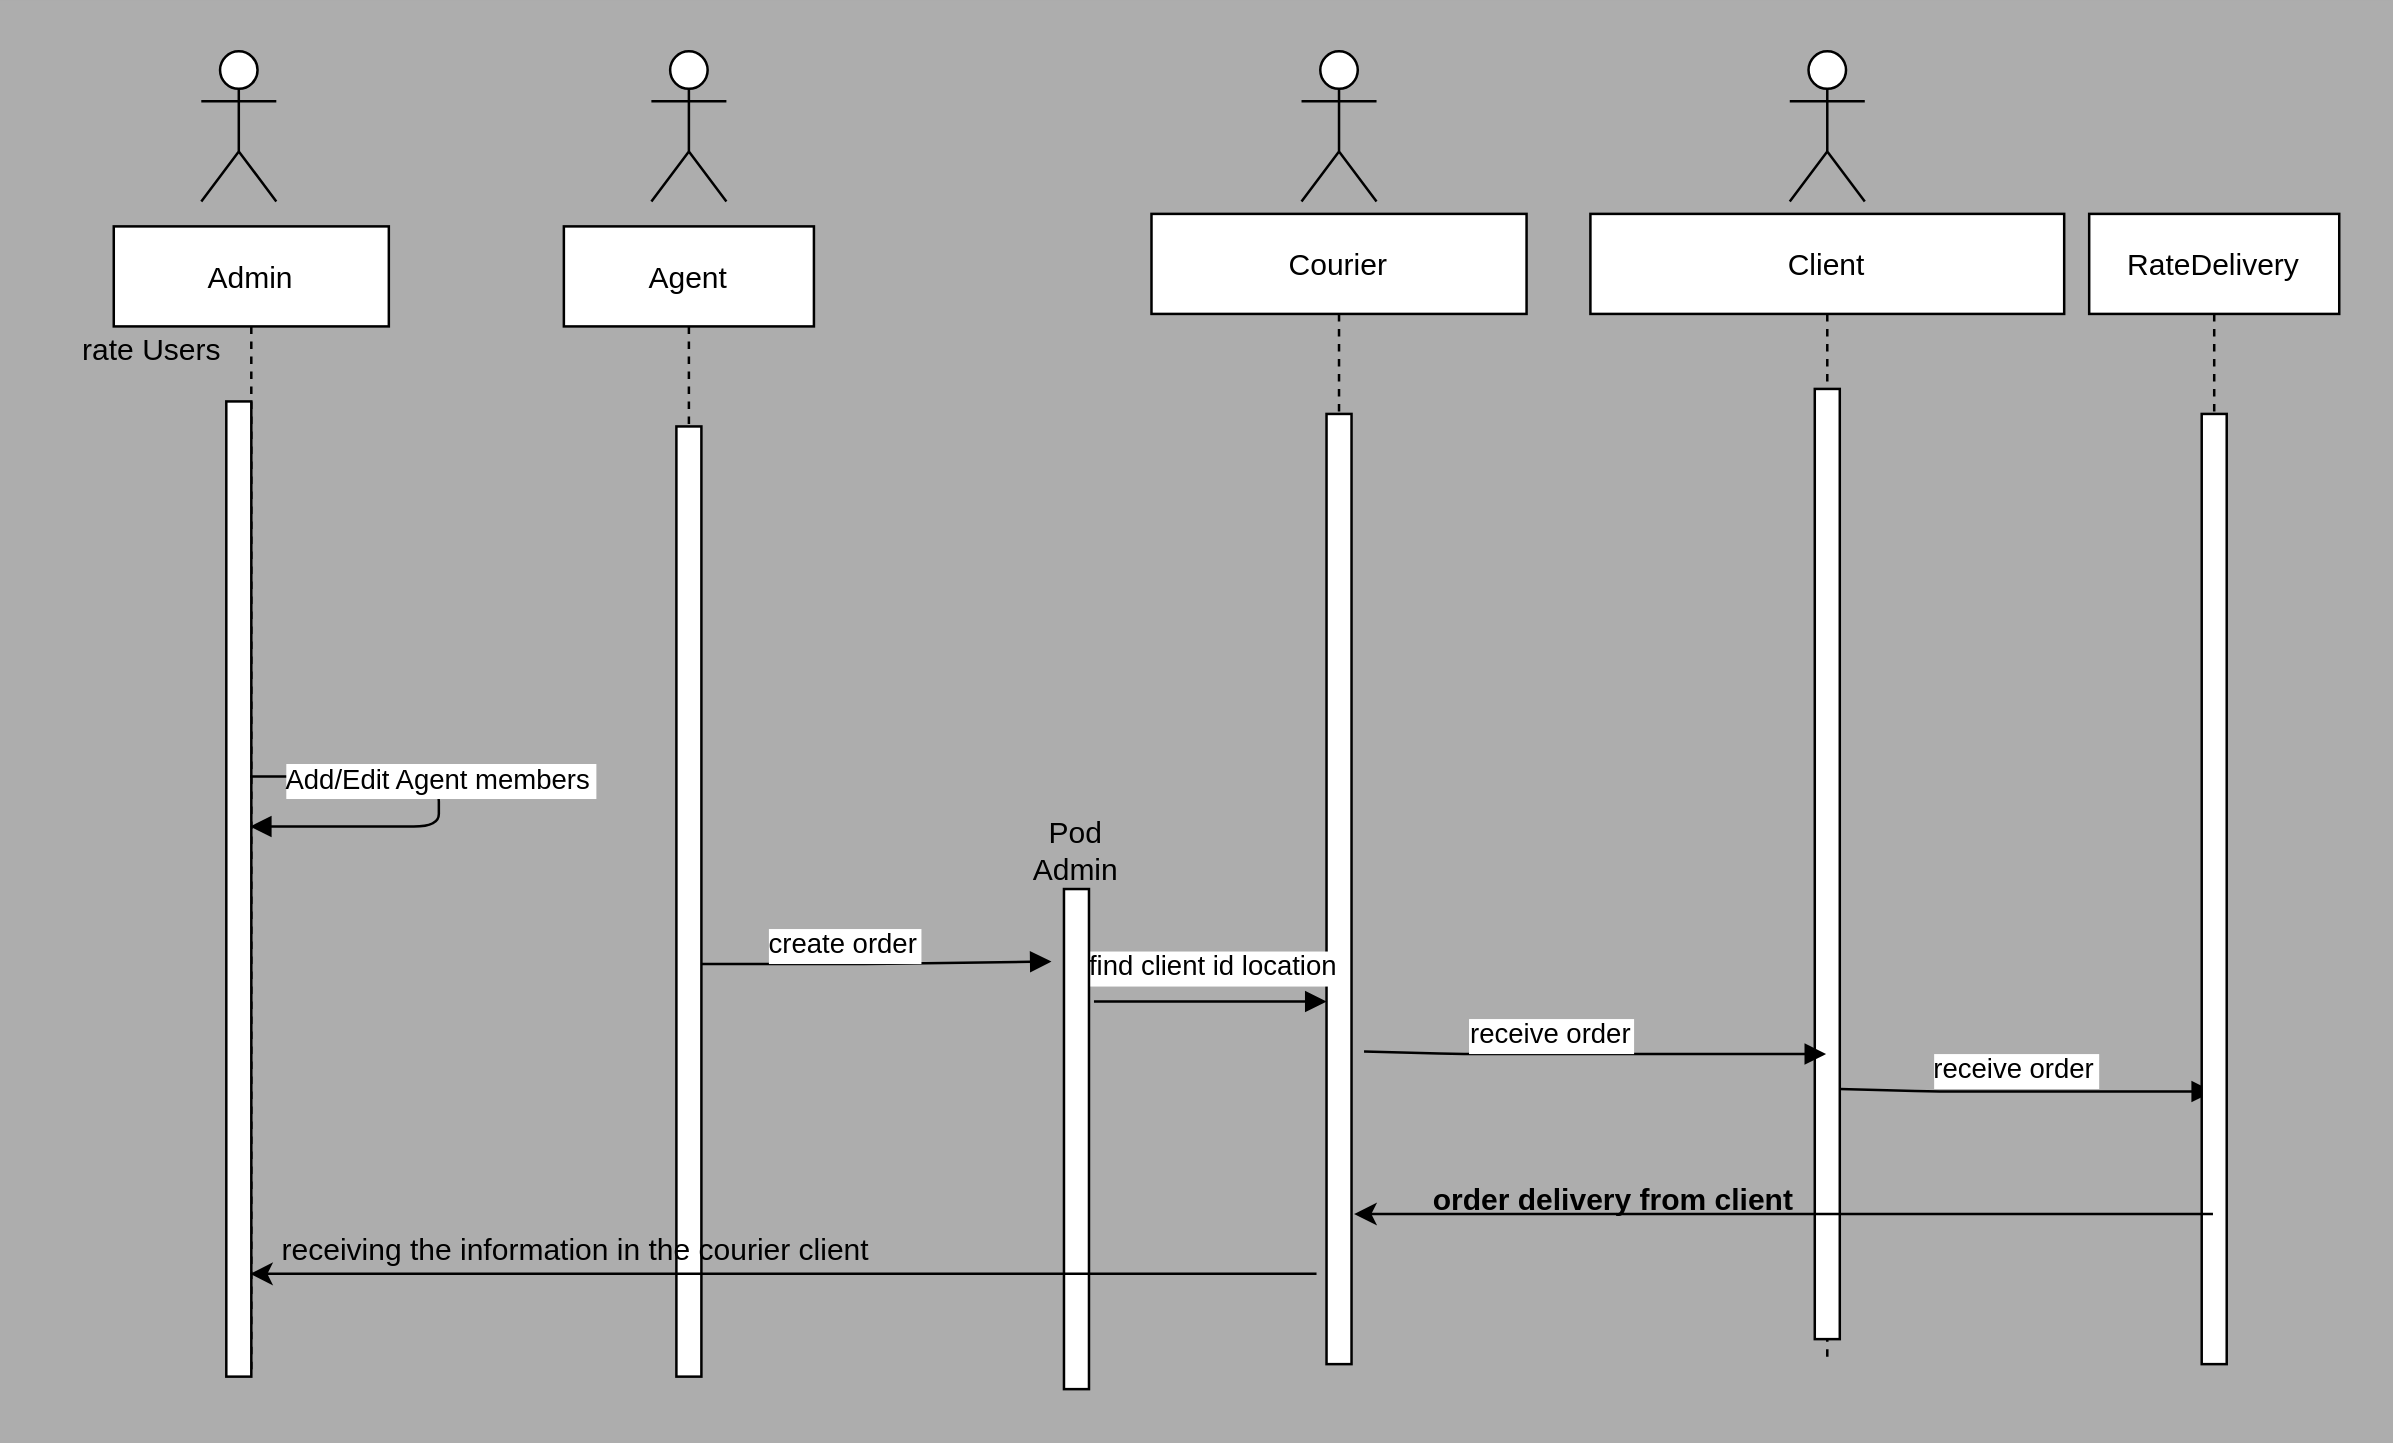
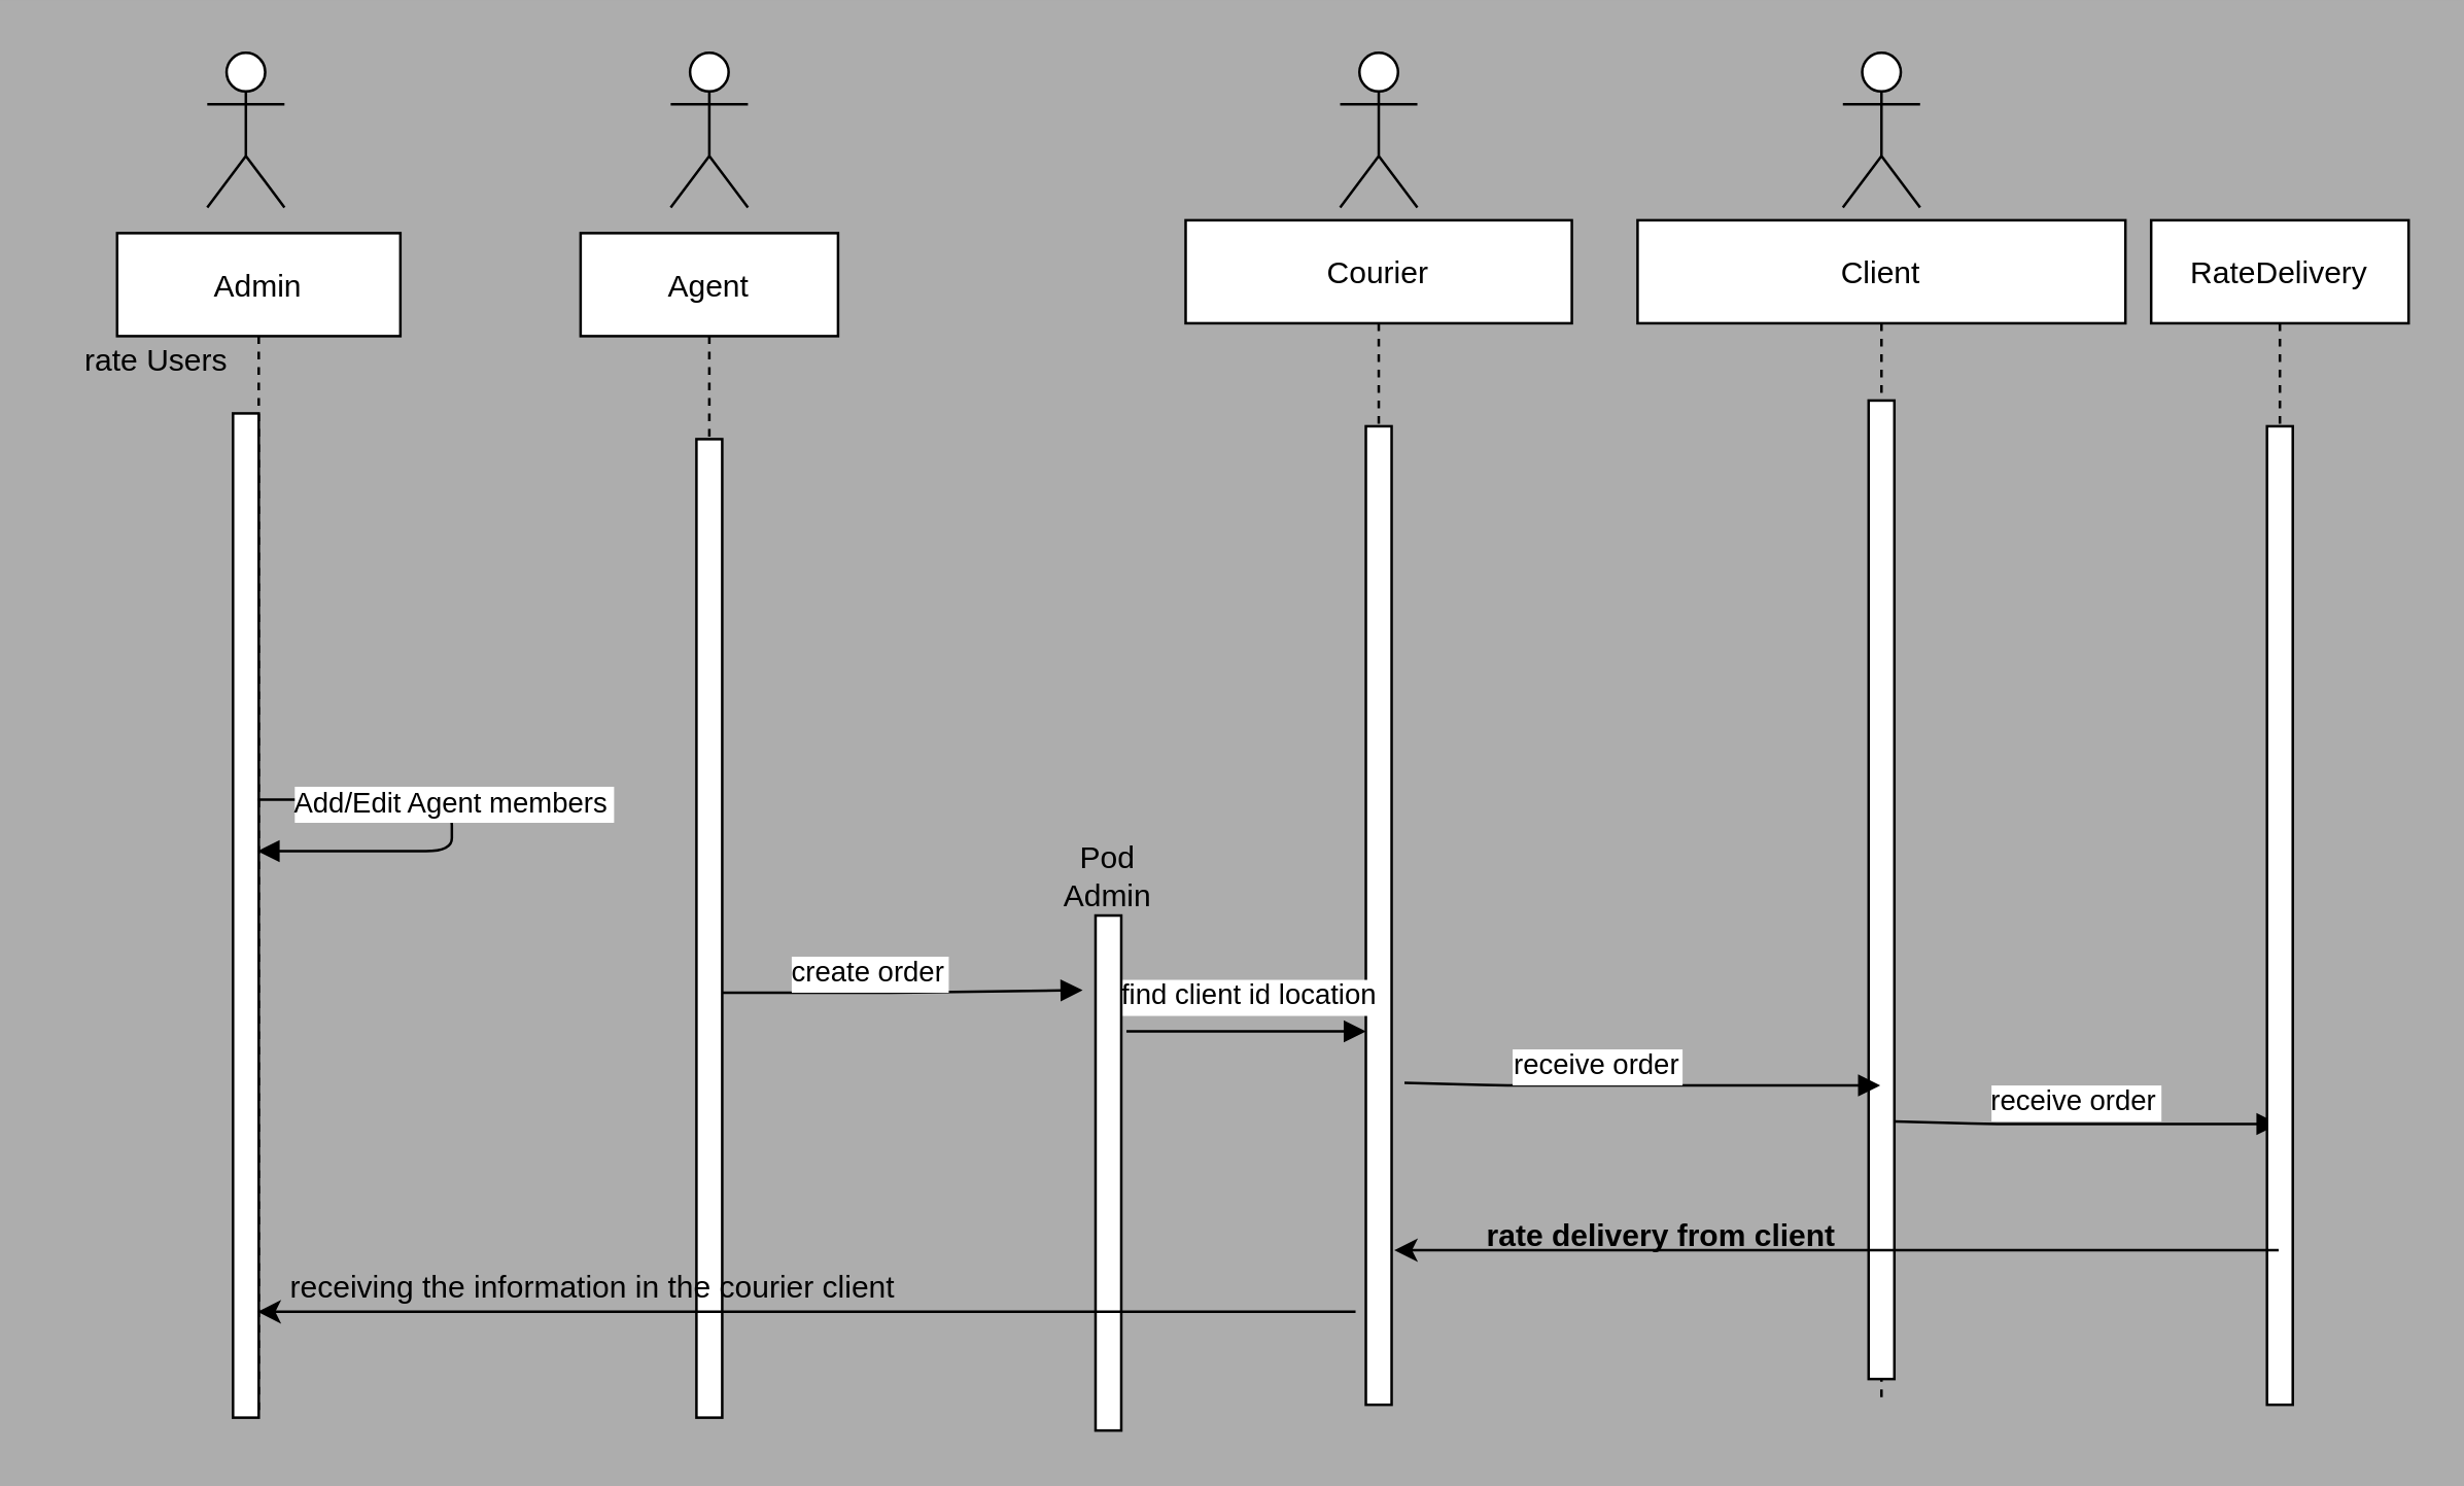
  <mxCell id="0" />
  <mxCell id="1" parent="0" />
  <mxCell id="2" value="Admin" style="shape=umlLifeline;perimeter=lifelinePerimeter;container=1;collapsible=0;recursiveResize=0;rounded=0;shadow=0;strokeWidth=1;" vertex="1" parent="1"><mxGeometry x="45" y="90" width="110" height="460" as="geometry" /></mxCell>
  <mxCell id="3" value="" style="points=[];perimeter=orthogonalPerimeter;rounded=0;shadow=0;strokeWidth=1;" vertex="1" parent="2"><mxGeometry x="45" y="70" width="10" height="390" as="geometry" /></mxCell>
  <mxCell id="4" value="rate Users" style="text;html=1;align=center;verticalAlign=middle;resizable=0;points=[];autosize=1;strokeColor=none;fillColor=none;" vertex="1" parent="2"><mxGeometry x="-25" y="40" width="80" height="20" as="geometry" /></mxCell>
  <mxCell id="5" value="Agent" style="shape=umlLifeline;perimeter=lifelinePerimeter;container=1;collapsible=0;recursiveResize=0;rounded=0;shadow=0;strokeWidth=1;" vertex="1" parent="1"><mxGeometry x="225" y="90" width="100" height="460" as="geometry" /></mxCell>
  <mxCell id="6" value="" style="points=[];perimeter=orthogonalPerimeter;rounded=0;shadow=0;strokeWidth=1;" vertex="1" parent="5"><mxGeometry x="45" y="80" width="10" height="380" as="geometry" /></mxCell>
  <mxCell id="7" value="Courier" style="shape=umlLifeline;perimeter=lifelinePerimeter;container=1;collapsible=0;recursiveResize=0;rounded=0;shadow=0;strokeWidth=1;" vertex="1" parent="1"><mxGeometry x="460" y="85" width="150" height="460" as="geometry" /></mxCell>
  <mxCell id="8" value="" style="points=[];perimeter=orthogonalPerimeter;rounded=0;shadow=0;strokeWidth=1;" vertex="1" parent="7"><mxGeometry x="70" y="80" width="10" height="380" as="geometry" /></mxCell>
  <mxCell id="9" value="find client id location" style="verticalAlign=bottom;endArrow=block;shadow=0;strokeWidth=1;entryX=-0.5;entryY=0.145;entryDx=0;entryDy=0;entryPerimeter=0;exitX=1.2;exitY=0.225;exitDx=0;exitDy=0;exitPerimeter=0;" edge="1" parent="7" source="15"><mxGeometry x="0.032" y="5" relative="1" as="geometry"><mxPoint x="-70" y="316" as="sourcePoint" /><mxPoint x="70" y="315" as="targetPoint" /><Array as="points" /><mxPoint as="offset" /></mxGeometry></mxCell>
  <mxCell id="10" value="&lt;br&gt;" style="edgeLabel;html=1;align=center;verticalAlign=middle;resizable=0;points=[];" vertex="1" connectable="0" parent="9"><mxGeometry x="0.05" y="-4" relative="1" as="geometry"><mxPoint as="offset" /></mxGeometry></mxCell>
  <mxCell id="11" value="" style="shape=umlActor;verticalLabelPosition=bottom;verticalAlign=top;html=1;outlineConnect=0;" vertex="1" parent="1"><mxGeometry x="80" y="20" width="30" height="60" as="geometry" /></mxCell>
  <mxCell id="12" value="" style="shape=umlActor;verticalLabelPosition=bottom;verticalAlign=top;html=1;outlineConnect=0;" vertex="1" parent="1"><mxGeometry x="260" y="20" width="30" height="60" as="geometry" /></mxCell>
  <mxCell id="13" value="" style="shape=umlActor;verticalLabelPosition=bottom;verticalAlign=top;html=1;outlineConnect=0;" vertex="1" parent="1"><mxGeometry x="520" y="20" width="30" height="60" as="geometry" /></mxCell>
  <mxCell id="14" value="Add/Edit Agent members" style="verticalAlign=bottom;endArrow=block;shadow=0;strokeWidth=1;" edge="1" parent="1" source="2" target="2"><mxGeometry relative="1" as="geometry"><mxPoint x="100" y="185.06" as="sourcePoint" /><mxPoint x="260" y="185" as="targetPoint" /></mxGeometry></mxCell>
  <mxCell id="15" value="" style="points=[];perimeter=orthogonalPerimeter;rounded=0;shadow=0;strokeWidth=1;" vertex="1" parent="1"><mxGeometry x="425" y="355" width="10" height="200" as="geometry" /></mxCell>
  <mxCell id="16" value="Pod Admin" style="text;html=1;strokeColor=none;fillColor=none;align=center;verticalAlign=middle;whiteSpace=wrap;rounded=0;" vertex="1" parent="1"><mxGeometry x="400" y="325" width="60" height="30" as="geometry" /></mxCell>
  <mxCell id="17" value="Client" style="shape=umlLifeline;perimeter=lifelinePerimeter;container=1;collapsible=0;recursiveResize=0;rounded=0;shadow=0;strokeWidth=1;size=40;" vertex="1" parent="1"><mxGeometry x="635.53" y="85" width="189.47" height="460" as="geometry" /></mxCell>
  <mxCell id="18" value="" style="points=[];perimeter=orthogonalPerimeter;rounded=0;shadow=0;strokeWidth=1;" vertex="1" parent="17"><mxGeometry x="89.73" y="70" width="10" height="380" as="geometry" /></mxCell>
  <mxCell id="19" value="receive order" style="verticalAlign=bottom;endArrow=block;shadow=0;strokeWidth=1;" edge="1" parent="17" target="17"><mxGeometry x="-0.201" y="-1" relative="1" as="geometry"><mxPoint x="-90.53" y="335" as="sourcePoint" /><mxPoint x="39.47" y="335" as="targetPoint" /><Array as="points"><mxPoint x="-50.53" y="336" /></Array><mxPoint x="1" as="offset" /></mxGeometry></mxCell>
  <mxCell id="20" value="&lt;br&gt;" style="edgeLabel;html=1;align=center;verticalAlign=middle;resizable=0;points=[];" vertex="1" connectable="0" parent="19"><mxGeometry x="0.05" y="-4" relative="1" as="geometry"><mxPoint as="offset" /></mxGeometry></mxCell>
  <mxCell id="21" value="receive order" style="verticalAlign=bottom;endArrow=block;shadow=0;strokeWidth=1;" edge="1" parent="17" target="29"><mxGeometry x="-0.065" relative="1" as="geometry"><mxPoint x="99.73" y="350" as="sourcePoint" /><mxPoint x="229.73" y="350" as="targetPoint" /><Array as="points"><mxPoint x="139.73" y="351" /></Array><mxPoint as="offset" /></mxGeometry></mxCell>
  <mxCell id="22" value="&lt;br&gt;" style="edgeLabel;html=1;align=center;verticalAlign=middle;resizable=0;points=[];" vertex="1" connectable="0" parent="21"><mxGeometry x="0.05" y="-4" relative="1" as="geometry"><mxPoint as="offset" /></mxGeometry></mxCell>
- <mxCell id="23" value="order delivery from client" style="text;html=1;strokeColor=none;fillColor=none;align=center;verticalAlign=middle;whiteSpace=wrap;rounded=0;fontStyle=1" vertex="1" parent="17"><mxGeometry x="-90.53" y="380" width="200" height="30" as="geometry" /></mxCell>
+ <mxCell id="23" value="rate delivery from client" style="text;html=1;strokeColor=none;fillColor=none;align=center;verticalAlign=middle;whiteSpace=wrap;rounded=0;fontStyle=1" vertex="1" parent="17"><mxGeometry x="-90.53" y="380" width="200" height="30" as="geometry" /></mxCell>
  <mxCell id="24" value="" style="shape=umlActor;verticalLabelPosition=bottom;verticalAlign=top;html=1;outlineConnect=0;" vertex="1" parent="1"><mxGeometry x="715.26" y="20" width="30" height="60" as="geometry" /></mxCell>
  <mxCell id="25" value="&lt;br&gt;" style="edgeLabel;html=1;align=center;verticalAlign=middle;resizable=0;points=[];" vertex="1" connectable="0" parent="1"><mxGeometry x="635.879" y="214.115" as="geometry" /></mxCell>
  <mxCell id="26" value="&lt;br&gt;" style="edgeLabel;html=1;align=center;verticalAlign=middle;resizable=0;points=[];" vertex="1" connectable="0" parent="1"><mxGeometry x="625.003" y="279.69" as="geometry" /></mxCell>
  <mxCell id="27" value="create order" style="verticalAlign=bottom;endArrow=block;shadow=0;strokeWidth=1;entryX=-0.5;entryY=0.145;entryDx=0;entryDy=0;entryPerimeter=0;" edge="1" parent="1" source="6" target="15"><mxGeometry x="-0.201" y="-1" relative="1" as="geometry"><mxPoint x="280" y="485" as="sourcePoint" /><mxPoint x="455" y="490" as="targetPoint" /><Array as="points"><mxPoint x="345" y="385" /></Array><mxPoint x="1" as="offset" /></mxGeometry></mxCell>
  <mxCell id="28" value="&lt;br&gt;" style="edgeLabel;html=1;align=center;verticalAlign=middle;resizable=0;points=[];" vertex="1" connectable="0" parent="27"><mxGeometry x="0.05" y="-4" relative="1" as="geometry"><mxPoint as="offset" /></mxGeometry></mxCell>
  <mxCell id="29" value="RateDelivery" style="shape=umlLifeline;perimeter=lifelinePerimeter;container=1;collapsible=0;recursiveResize=0;rounded=0;shadow=0;strokeWidth=1;" vertex="1" parent="1"><mxGeometry x="835" y="85" width="100" height="460" as="geometry" /></mxCell>
  <mxCell id="30" value="" style="points=[];perimeter=orthogonalPerimeter;rounded=0;shadow=0;strokeWidth=1;" vertex="1" parent="29"><mxGeometry x="45" y="80" width="10" height="380" as="geometry" /></mxCell>
  <mxCell id="31" value="" style="endArrow=classic;html=1;rounded=0;entryX=1.1;entryY=0.842;entryDx=0;entryDy=0;entryPerimeter=0;" edge="1" parent="1" source="29" target="8"><mxGeometry width="50" height="50" relative="1" as="geometry"><mxPoint x="635.53" y="570" as="sourcePoint" /><mxPoint x="555" y="525" as="targetPoint" /></mxGeometry></mxCell>
  <mxCell id="32" value="" style="endArrow=classic;html=1;rounded=0;exitX=-0.4;exitY=0.905;exitDx=0;exitDy=0;exitPerimeter=0;" edge="1" parent="1" source="8" target="2"><mxGeometry width="50" height="50" relative="1" as="geometry"><mxPoint x="894.5" y="499.96" as="sourcePoint" /><mxPoint x="556" y="499.96" as="targetPoint" /></mxGeometry></mxCell>
  <mxCell id="33" value="receiving the information in the courier client" style="text;html=1;strokeColor=none;fillColor=none;align=center;verticalAlign=middle;whiteSpace=wrap;rounded=0;" vertex="1" parent="1"><mxGeometry x="95" y="485" width="270" height="30" as="geometry" /></mxCell>
